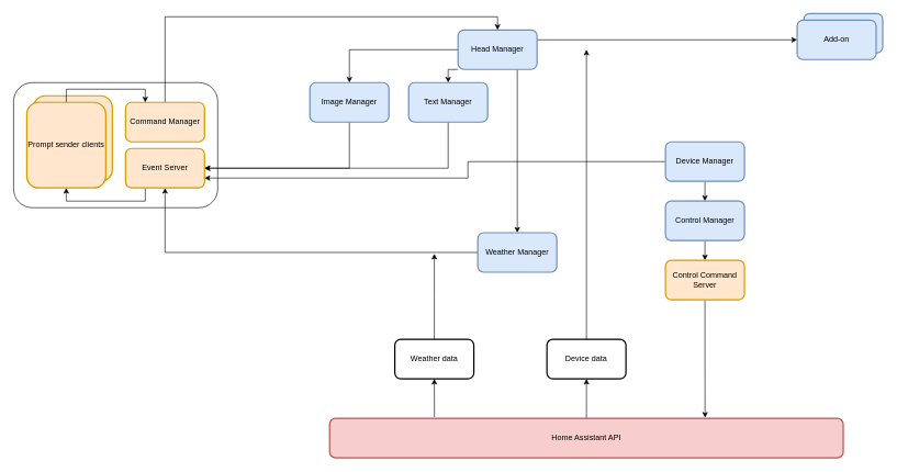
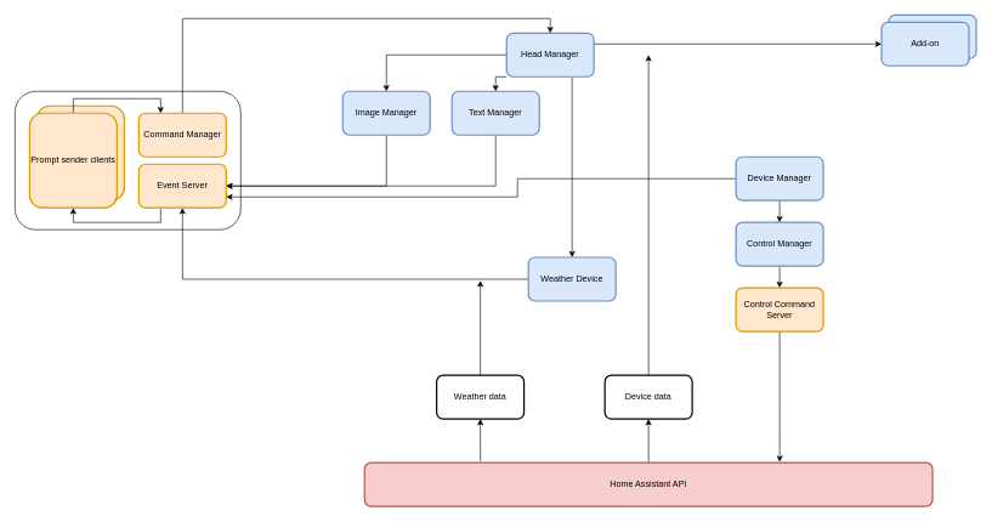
  <mxCell id="0" />
  <mxCell id="1" parent="0" />
  <mxCell id="2" value="" style="rounded=1;whiteSpace=wrap;html=1;" vertex="1" parent="1"><mxGeometry x="20" y="125" width="310" height="190" as="geometry" /></mxCell>
  <mxCell id="3" value="" style="rounded=1;whiteSpace=wrap;html=1;fillColor=#ffe6cc;strokeColor=#d79b00;strokeWidth=2;" vertex="1" parent="1"><mxGeometry x="50" y="145" width="120" height="130" as="geometry" /></mxCell>
  <mxCell id="4" style="edgeStyle=orthogonalEdgeStyle;rounded=0;orthogonalLoop=1;jettySize=auto;html=1;exitX=0;exitY=0.5;exitDx=0;exitDy=0;entryX=0.5;entryY=0;entryDx=0;entryDy=0;" edge="1" parent="1" source="8" target="17"><mxGeometry relative="1" as="geometry" /></mxCell>
  <mxCell id="5" style="edgeStyle=orthogonalEdgeStyle;rounded=0;orthogonalLoop=1;jettySize=auto;html=1;exitX=0;exitY=1;exitDx=0;exitDy=0;entryX=0.5;entryY=0;entryDx=0;entryDy=0;" edge="1" parent="1" source="8" target="10"><mxGeometry relative="1" as="geometry" /></mxCell>
  <mxCell id="6" style="edgeStyle=orthogonalEdgeStyle;rounded=0;orthogonalLoop=1;jettySize=auto;html=1;exitX=1;exitY=0.25;exitDx=0;exitDy=0;entryX=0;entryY=0.5;entryDx=0;entryDy=0;" edge="1" parent="1" source="8" target="19"><mxGeometry relative="1" as="geometry" /></mxCell>
  <mxCell id="7" style="edgeStyle=orthogonalEdgeStyle;rounded=0;orthogonalLoop=1;jettySize=auto;html=1;exitX=0.75;exitY=1;exitDx=0;exitDy=0;entryX=0.5;entryY=0;entryDx=0;entryDy=0;" edge="1" parent="1" source="8" target="15"><mxGeometry relative="1" as="geometry" /></mxCell>
  <mxCell id="8" value="Head Manager" style="rounded=1;whiteSpace=wrap;html=1;fillColor=#dae8fc;strokeColor=#6c8ebf;strokeWidth=2;" vertex="1" parent="1"><mxGeometry x="695" y="45" width="120" height="60" as="geometry" /></mxCell>
  <mxCell id="9" style="edgeStyle=orthogonalEdgeStyle;rounded=0;orthogonalLoop=1;jettySize=auto;html=1;exitX=0.5;exitY=1;exitDx=0;exitDy=0;entryX=1;entryY=0.5;entryDx=0;entryDy=0;" edge="1" parent="1" source="10" target="23"><mxGeometry relative="1" as="geometry" /></mxCell>
  <mxCell id="10" value="Text Manager" style="rounded=1;whiteSpace=wrap;html=1;fillColor=#dae8fc;strokeColor=#6c8ebf;strokeWidth=2;" vertex="1" parent="1"><mxGeometry x="620" y="125" width="120" height="60" as="geometry" /></mxCell>
  <mxCell id="11" style="edgeStyle=orthogonalEdgeStyle;rounded=0;orthogonalLoop=1;jettySize=auto;html=1;exitX=0.5;exitY=1;exitDx=0;exitDy=0;entryX=0.5;entryY=0;entryDx=0;entryDy=0;" edge="1" parent="1" source="13" target="25"><mxGeometry relative="1" as="geometry" /></mxCell>
  <mxCell id="12" style="edgeStyle=orthogonalEdgeStyle;rounded=0;orthogonalLoop=1;jettySize=auto;html=1;exitX=0;exitY=0.5;exitDx=0;exitDy=0;entryX=1;entryY=0.75;entryDx=0;entryDy=0;" edge="1" parent="1" source="13" target="23"><mxGeometry relative="1" as="geometry"><Array as="points"><mxPoint x="710" y="245" /><mxPoint x="710" y="270" /></Array></mxGeometry></mxCell>
  <mxCell id="13" value="Device Manager" style="rounded=1;whiteSpace=wrap;html=1;fillColor=#dae8fc;strokeColor=#6c8ebf;strokeWidth=2;" vertex="1" parent="1"><mxGeometry x="1010" y="215" width="120" height="60" as="geometry" /></mxCell>
  <mxCell id="14" style="edgeStyle=orthogonalEdgeStyle;rounded=0;orthogonalLoop=1;jettySize=auto;html=1;exitX=0;exitY=0.5;exitDx=0;exitDy=0;entryX=0.5;entryY=1;entryDx=0;entryDy=0;" edge="1" parent="1" source="15" target="23"><mxGeometry relative="1" as="geometry" /></mxCell>
- <mxCell id="15" value="Weather Manager" style="rounded=1;whiteSpace=wrap;html=1;fillColor=#dae8fc;strokeColor=#6c8ebf;strokeWidth=2;" vertex="1" parent="1"><mxGeometry x="725" y="353" width="120" height="60" as="geometry" /></mxCell>
+ <mxCell id="15" value="Weather Device" style="rounded=1;whiteSpace=wrap;html=1;fillColor=#dae8fc;strokeColor=#6c8ebf;strokeWidth=2;" vertex="1" parent="1"><mxGeometry x="725" y="353" width="120" height="60" as="geometry" /></mxCell>
  <mxCell id="16" style="edgeStyle=orthogonalEdgeStyle;rounded=0;orthogonalLoop=1;jettySize=auto;html=1;exitX=0.5;exitY=1;exitDx=0;exitDy=0;entryX=1;entryY=0.5;entryDx=0;entryDy=0;" edge="1" parent="1" source="17" target="23"><mxGeometry relative="1" as="geometry" /></mxCell>
  <mxCell id="17" value="Image Manager" style="rounded=1;whiteSpace=wrap;html=1;fillColor=#dae8fc;strokeColor=#6c8ebf;strokeWidth=2;" vertex="1" parent="1"><mxGeometry x="470" y="125" width="120" height="60" as="geometry" /></mxCell>
  <mxCell id="18" value="" style="rounded=1;whiteSpace=wrap;html=1;fillColor=#dae8fc;strokeColor=#6c8ebf;strokeWidth=2;" vertex="1" parent="1"><mxGeometry x="1220" y="20" width="120" height="60" as="geometry" /></mxCell>
  <mxCell id="19" value="Add-on" style="rounded=1;whiteSpace=wrap;html=1;fillColor=#dae8fc;strokeColor=#6c8ebf;strokeWidth=2;" vertex="1" parent="1"><mxGeometry x="1210" y="30" width="120" height="60" as="geometry" /></mxCell>
  <mxCell id="20" style="edgeStyle=orthogonalEdgeStyle;rounded=0;orthogonalLoop=1;jettySize=auto;html=1;exitX=0.5;exitY=0;exitDx=0;exitDy=0;entryX=0.5;entryY=0;entryDx=0;entryDy=0;" edge="1" parent="1" source="21" target="8"><mxGeometry relative="1" as="geometry" /></mxCell>
  <mxCell id="21" value="Command Manager" style="rounded=1;whiteSpace=wrap;html=1;fillColor=#ffe6cc;strokeColor=#d79b00;strokeWidth=2;" vertex="1" parent="1"><mxGeometry x="190" y="155" width="120" height="60" as="geometry" /></mxCell>
  <mxCell id="22" style="edgeStyle=orthogonalEdgeStyle;rounded=0;orthogonalLoop=1;jettySize=auto;html=1;exitX=0.25;exitY=1;exitDx=0;exitDy=0;entryX=0.5;entryY=1;entryDx=0;entryDy=0;" edge="1" parent="1" source="23" target="27"><mxGeometry relative="1" as="geometry" /></mxCell>
  <mxCell id="23" value="Event Server" style="rounded=1;whiteSpace=wrap;html=1;fillColor=#ffe6cc;strokeColor=#d79b00;strokeWidth=2;" vertex="1" parent="1"><mxGeometry x="190" y="225" width="120" height="60" as="geometry" /></mxCell>
  <mxCell id="24" style="edgeStyle=orthogonalEdgeStyle;rounded=0;orthogonalLoop=1;jettySize=auto;html=1;exitX=0.5;exitY=1;exitDx=0;exitDy=0;entryX=0.5;entryY=0;entryDx=0;entryDy=0;" edge="1" parent="1" source="25" target="36"><mxGeometry relative="1" as="geometry" /></mxCell>
  <mxCell id="25" value="Control Manager" style="rounded=1;whiteSpace=wrap;html=1;fillColor=#dae8fc;strokeColor=#6c8ebf;strokeWidth=2;" vertex="1" parent="1"><mxGeometry x="1010" y="305" width="120" height="60" as="geometry" /></mxCell>
  <mxCell id="26" style="edgeStyle=orthogonalEdgeStyle;rounded=0;orthogonalLoop=1;jettySize=auto;html=1;exitX=0.5;exitY=0;exitDx=0;exitDy=0;entryX=0.25;entryY=0;entryDx=0;entryDy=0;" edge="1" parent="1" source="27" target="21"><mxGeometry relative="1" as="geometry" /></mxCell>
  <mxCell id="27" value="Prompt sender clients" style="rounded=1;whiteSpace=wrap;html=1;fillColor=#ffe6cc;strokeColor=#d79b00;strokeWidth=2;" vertex="1" parent="1"><mxGeometry x="40" y="155" width="120" height="130" as="geometry" /></mxCell>
  <mxCell id="28" style="edgeStyle=orthogonalEdgeStyle;rounded=0;orthogonalLoop=1;jettySize=auto;html=1;exitX=0.5;exitY=0;exitDx=0;exitDy=0;" edge="1" parent="1" source="29" target="34"><mxGeometry relative="1" as="geometry" /></mxCell>
  <mxCell id="29" value="Home Assistant API" style="rounded=1;whiteSpace=wrap;html=1;strokeWidth=2;fillColor=#f8cecc;strokeColor=#b85450;" vertex="1" parent="1"><mxGeometry x="500" y="635" width="780" height="60" as="geometry" /></mxCell>
  <mxCell id="30" style="edgeStyle=orthogonalEdgeStyle;rounded=0;orthogonalLoop=1;jettySize=auto;html=1;exitX=0.5;exitY=0;exitDx=0;exitDy=0;" edge="1" parent="1" source="31"><mxGeometry relative="1" as="geometry"><mxPoint x="659" y="385" as="targetPoint" /></mxGeometry></mxCell>
  <mxCell id="31" value="Weather data" style="rounded=1;whiteSpace=wrap;html=1;strokeWidth=2;fillColor=#ffffff;" vertex="1" parent="1"><mxGeometry x="599" y="515" width="120" height="60" as="geometry" /></mxCell>
  <mxCell id="32" style="edgeStyle=orthogonalEdgeStyle;rounded=0;orthogonalLoop=1;jettySize=auto;html=1;exitX=0.204;exitY=-0.033;exitDx=0;exitDy=0;entryX=0.5;entryY=1;entryDx=0;entryDy=0;exitPerimeter=0;" edge="1" parent="1" source="29" target="31"><mxGeometry relative="1" as="geometry" /></mxCell>
  <mxCell id="33" style="edgeStyle=orthogonalEdgeStyle;rounded=0;orthogonalLoop=1;jettySize=auto;html=1;exitX=0.5;exitY=0;exitDx=0;exitDy=0;" edge="1" parent="1" source="34"><mxGeometry relative="1" as="geometry"><mxPoint x="890" y="75" as="targetPoint" /></mxGeometry></mxCell>
  <mxCell id="34" value="Device data" style="rounded=1;whiteSpace=wrap;html=1;strokeWidth=2;fillColor=#ffffff;" vertex="1" parent="1"><mxGeometry x="830" y="515" width="120" height="60" as="geometry" /></mxCell>
  <mxCell id="35" style="edgeStyle=orthogonalEdgeStyle;rounded=0;orthogonalLoop=1;jettySize=auto;html=1;exitX=0.5;exitY=1;exitDx=0;exitDy=0;entryX=0.731;entryY=-0.017;entryDx=0;entryDy=0;entryPerimeter=0;" edge="1" parent="1" source="36" target="29"><mxGeometry relative="1" as="geometry" /></mxCell>
  <mxCell id="36" value="Control Command Server" style="rounded=1;whiteSpace=wrap;html=1;fillColor=#ffe6cc;strokeColor=#d79b00;strokeWidth=2;" vertex="1" parent="1"><mxGeometry x="1010" y="395" width="120" height="60" as="geometry" /></mxCell>
